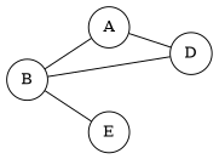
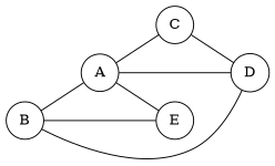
  graph {
    rankdir=LR
    node [shape=circle]
    A
+   C
    D
    E
    B
+   A -- C
    A -- D
+   A -- E
+   C -- D
    B -- A
    B -- D
    B -- E
  }
